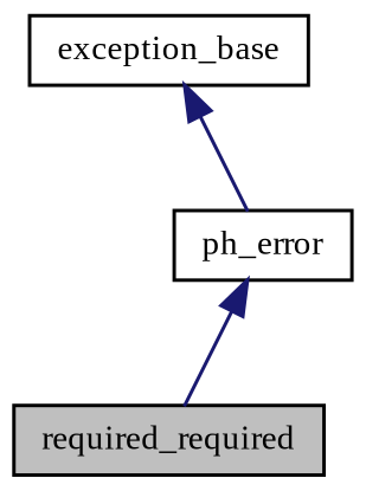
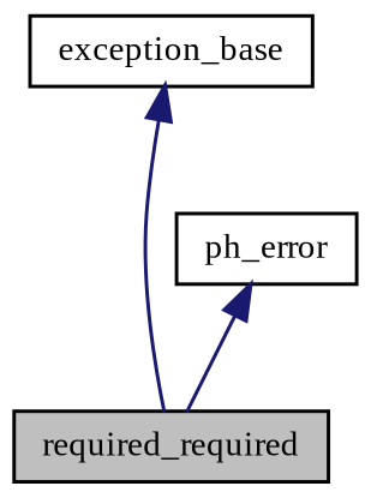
  digraph {
    fontname="Liberation Serif"
    node [color=black fillcolor=white fontname="Liberation Serif" fontsize=10 shape=record style=filled]
    edge [color=midnightblue dir=back fontname="Liberation Serif" fontsize=10 labelfontname=Helvetica labelfontsize=10 style=solid]
    n1 [fillcolor=grey75 fontcolor=black height=0.2 label=required_required width=0.4]
    n2 [height=0.2 label=ph_error width=0.4]
    n3 [height=0.2 label=exception_base width=0.4]
    n2 -> n1
-   n3 -> n2
+   n3 -> n1
  }
